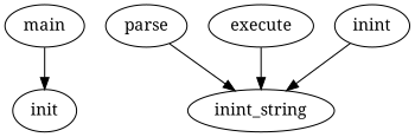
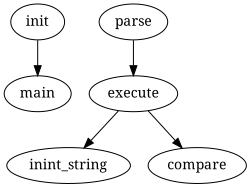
  digraph {
    fontname="Noto Serif"
    node [fontname="Noto Serif"]
    edge [fontname="Noto Serif"]
    main
    init
    parse
    execute
    n5 [label=inint_string]
-   inint
-   main -> init
-   parse -> n5
+   compare
+   init -> main
+   parse -> execute
    execute -> n5
-   inint -> n5
+   execute -> compare
  }
